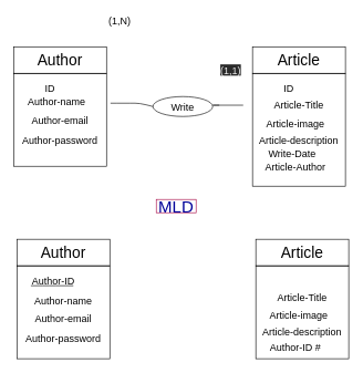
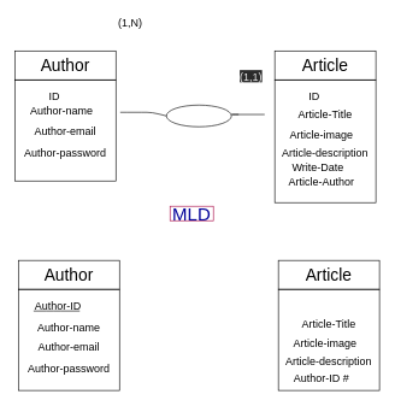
  <mxCell id="0" />
  <mxCell id="1" parent="0" />
  <mxCell id="2" value="" style="rounded=0;whiteSpace=wrap;html=1;fillColor=none;" parent="1" vertex="1"><mxGeometry x="20" y="110" width="140" height="140" as="geometry" /></mxCell>
  <mxCell id="3" value="" style="rounded=0;whiteSpace=wrap;html=1;fillColor=none;" parent="1" vertex="1"><mxGeometry x="20" y="70" width="140" height="40" as="geometry" /></mxCell>
  <mxCell id="4" value="Author" style="text;html=1;strokeColor=none;fillColor=none;align=center;verticalAlign=middle;whiteSpace=wrap;rounded=0;strokeWidth=9;fontSize=23;" parent="1" vertex="1"><mxGeometry x="45" y="80" width="90" height="20" as="geometry" /></mxCell>
  <mxCell id="5" value="&lt;font style=&quot;font-size: 15px&quot;&gt;ID&lt;/font&gt;" style="text;html=1;strokeColor=none;fillColor=none;align=center;verticalAlign=middle;whiteSpace=wrap;rounded=0;fontSize=23;" parent="1" vertex="1"><mxGeometry x="30" y="120" width="90" height="20" as="geometry" /></mxCell>
  <mxCell id="6" value="&lt;font style=&quot;font-size: 15px&quot;&gt;Author-name&lt;/font&gt;" style="text;html=1;strokeColor=none;fillColor=none;align=center;verticalAlign=middle;whiteSpace=wrap;rounded=0;fontSize=23;" parent="1" vertex="1"><mxGeometry x="35" y="140" width="100" height="20" as="geometry" /></mxCell>
  <mxCell id="7" value="Author-email" style="text;html=1;strokeColor=none;fillColor=none;align=center;verticalAlign=middle;whiteSpace=wrap;rounded=0;fontSize=15;" parent="1" vertex="1"><mxGeometry x="20" y="170" width="140" height="20" as="geometry" /></mxCell>
  <mxCell id="8" value="Author-password" style="text;html=1;strokeColor=none;fillColor=none;align=center;verticalAlign=middle;whiteSpace=wrap;rounded=0;fontSize=15;" parent="1" vertex="1"><mxGeometry x="25" y="200" width="130" height="20" as="geometry" /></mxCell>
  <mxCell id="9" value="" style="rounded=0;whiteSpace=wrap;html=1;fillColor=none;" parent="1" vertex="1"><mxGeometry x="380" y="110" width="140" height="170" as="geometry" /></mxCell>
  <mxCell id="10" value="" style="rounded=0;whiteSpace=wrap;html=1;fillColor=none;" parent="1" vertex="1"><mxGeometry x="380" y="70" width="140" height="40" as="geometry" /></mxCell>
  <mxCell id="11" value="Article" style="text;html=1;strokeColor=none;fillColor=none;align=center;verticalAlign=middle;whiteSpace=wrap;rounded=0;strokeWidth=9;fontSize=23;" parent="1" vertex="1"><mxGeometry x="405" y="80" width="90" height="20" as="geometry" /></mxCell>
  <mxCell id="12" value="&lt;font style=&quot;font-size: 15px&quot;&gt;ID&lt;/font&gt;" style="text;html=1;strokeColor=none;fillColor=none;align=center;verticalAlign=middle;whiteSpace=wrap;rounded=0;fontSize=23;" parent="1" vertex="1"><mxGeometry x="390" y="120" width="90" height="20" as="geometry" /></mxCell>
  <mxCell id="13" value="&lt;font style=&quot;font-size: 15px&quot;&gt;Article-Title&lt;/font&gt;" style="text;html=1;strokeColor=none;fillColor=none;align=center;verticalAlign=middle;whiteSpace=wrap;rounded=0;fontSize=23;" parent="1" vertex="1"><mxGeometry x="400" y="145" width="100" height="20" as="geometry" /></mxCell>
  <mxCell id="14" value="Article-image" style="text;html=1;strokeColor=none;fillColor=none;align=center;verticalAlign=middle;whiteSpace=wrap;rounded=0;fontSize=15;" parent="1" vertex="1"><mxGeometry x="375" y="175" width="140" height="20" as="geometry" /></mxCell>
  <mxCell id="15" value="Article-description" style="text;html=1;strokeColor=none;fillColor=none;align=center;verticalAlign=middle;whiteSpace=wrap;rounded=0;fontSize=15;" parent="1" vertex="1"><mxGeometry x="385" y="200" width="130" height="20" as="geometry" /></mxCell>
  <mxCell id="16" value="" style="ellipse;whiteSpace=wrap;html=1;strokeWidth=1;fillColor=none;fontSize=15;" parent="1" vertex="1"><mxGeometry x="230" y="145" width="90" height="30" as="geometry" /></mxCell>
- <mxCell id="17" value="Write" style="text;html=1;strokeColor=none;fillColor=none;align=center;verticalAlign=middle;whiteSpace=wrap;rounded=0;fontSize=15;" parent="1" vertex="1"><mxGeometry x="255" y="150" width="40" height="20" as="geometry" /></mxCell>
  <mxCell id="18" value="(1,N)" style="text;html=1;strokeColor=none;fillColor=none;align=center;verticalAlign=middle;whiteSpace=wrap;rounded=0;fontSize=15;" parent="1" vertex="1"><mxGeometry x="160" y="20" width="40" height="20" as="geometry" /></mxCell>
  <mxCell id="19" value="&lt;span style=&quot;color: rgb(240 , 240 , 240) ; font-family: &amp;#34;helvetica&amp;#34; ; font-size: 15px ; font-style: normal ; font-weight: 400 ; letter-spacing: normal ; text-align: center ; text-indent: 0px ; text-transform: none ; word-spacing: 0px ; background-color: rgb(42 , 42 , 42) ; display: inline ; float: none&quot;&gt;(1,1)&lt;/span&gt;" style="text;whiteSpace=wrap;html=1;fontSize=15;" parent="1" vertex="1"><mxGeometry x="330" y="90" width="60" height="30" as="geometry" /></mxCell>
  <mxCell id="20" value="" style="endArrow=none;html=1;fontSize=15;exitX=1;exitY=0;exitDx=0;exitDy=0;entryX=0;entryY=0.5;entryDx=0;entryDy=0;" parent="1" target="16" edge="1"><mxGeometry width="50" height="50" relative="1" as="geometry"><mxPoint x="166" y="155" as="sourcePoint" /><mxPoint x="236" y="155" as="targetPoint" /><Array as="points"><mxPoint x="186" y="155" /><mxPoint x="210" y="155" /></Array></mxGeometry></mxCell>
  <mxCell id="21" value="" style="endArrow=none;html=1;fontSize=15;" parent="1" edge="1"><mxGeometry width="50" height="50" relative="1" as="geometry"><mxPoint x="330" y="158" as="sourcePoint" /><mxPoint x="366" y="158" as="targetPoint" /><Array as="points"><mxPoint x="316" y="158" /></Array></mxGeometry></mxCell>
  <mxCell id="22" value="" style="rounded=0;whiteSpace=wrap;html=1;fillColor=none;" parent="1" vertex="1"><mxGeometry x="25" y="400" width="140" height="140" as="geometry" /></mxCell>
  <mxCell id="23" value="" style="rounded=0;whiteSpace=wrap;html=1;fillColor=none;" parent="1" vertex="1"><mxGeometry x="25" y="360" width="140" height="40" as="geometry" /></mxCell>
  <mxCell id="24" value="Author" style="text;html=1;strokeColor=none;fillColor=none;align=center;verticalAlign=middle;whiteSpace=wrap;rounded=0;strokeWidth=9;fontSize=23;" parent="1" vertex="1"><mxGeometry x="50" y="370" width="90" height="20" as="geometry" /></mxCell>
  <mxCell id="25" value="&lt;font style=&quot;font-size: 15px&quot;&gt;Author-ID&lt;/font&gt;" style="text;html=1;strokeColor=none;fillColor=none;align=center;verticalAlign=middle;whiteSpace=wrap;rounded=0;fontSize=23;" parent="1" vertex="1"><mxGeometry x="35" y="410" width="90" height="20" as="geometry" /></mxCell>
  <mxCell id="26" value="&lt;font style=&quot;font-size: 15px&quot;&gt;Author-name&lt;/font&gt;" style="text;html=1;strokeColor=none;fillColor=none;align=center;verticalAlign=middle;whiteSpace=wrap;rounded=0;fontSize=23;" parent="1" vertex="1"><mxGeometry x="45" y="440" width="100" height="20" as="geometry" /></mxCell>
  <mxCell id="27" value="Author-email" style="text;html=1;strokeColor=none;fillColor=none;align=center;verticalAlign=middle;whiteSpace=wrap;rounded=0;fontSize=15;" parent="1" vertex="1"><mxGeometry x="25" y="470" width="140" height="20" as="geometry" /></mxCell>
  <mxCell id="28" value="Author-password" style="text;html=1;strokeColor=none;fillColor=none;align=center;verticalAlign=middle;whiteSpace=wrap;rounded=0;fontSize=15;" parent="1" vertex="1"><mxGeometry x="30" y="500" width="130" height="20" as="geometry" /></mxCell>
  <mxCell id="29" value="" style="rounded=0;whiteSpace=wrap;html=1;fillColor=none;" parent="1" vertex="1"><mxGeometry x="385" y="400" width="140" height="140" as="geometry" /></mxCell>
  <mxCell id="30" value="" style="rounded=0;whiteSpace=wrap;html=1;fillColor=none;" parent="1" vertex="1"><mxGeometry x="385" y="360" width="140" height="40" as="geometry" /></mxCell>
  <mxCell id="31" value="Article" style="text;html=1;strokeColor=none;fillColor=none;align=center;verticalAlign=middle;whiteSpace=wrap;rounded=0;strokeWidth=9;fontSize=23;" parent="1" vertex="1"><mxGeometry x="410" y="370" width="90" height="20" as="geometry" /></mxCell>
  <mxCell id="32" value="&lt;font style=&quot;font-size: 15px&quot;&gt;Article-Title&lt;/font&gt;" style="text;html=1;strokeColor=none;fillColor=none;align=center;verticalAlign=middle;whiteSpace=wrap;rounded=0;fontSize=23;" parent="1" vertex="1"><mxGeometry x="405" y="435" width="100" height="20" as="geometry" /></mxCell>
  <mxCell id="33" value="Article-image" style="text;html=1;strokeColor=none;fillColor=none;align=center;verticalAlign=middle;whiteSpace=wrap;rounded=0;fontSize=15;" parent="1" vertex="1"><mxGeometry x="380" y="465" width="140" height="20" as="geometry" /></mxCell>
  <mxCell id="34" value="Article-description" style="text;html=1;strokeColor=none;fillColor=none;align=center;verticalAlign=middle;whiteSpace=wrap;rounded=0;fontSize=15;" parent="1" vertex="1"><mxGeometry x="390" y="490" width="130" height="20" as="geometry" /></mxCell>
  <mxCell id="35" value="" style="endArrow=none;html=1;fontSize=15;" parent="1" edge="1"><mxGeometry width="50" height="50" relative="1" as="geometry"><mxPoint x="46" y="430" as="sourcePoint" /><mxPoint x="110" y="430" as="targetPoint" /><Array as="points"><mxPoint x="74" y="430" /></Array></mxGeometry></mxCell>
  <mxCell id="36" value="&lt;font style=&quot;font-size: 15px&quot;&gt;Author-ID #&lt;/font&gt;" style="text;html=1;strokeColor=none;fillColor=none;align=center;verticalAlign=middle;whiteSpace=wrap;rounded=0;fontSize=23;" parent="1" vertex="1"><mxGeometry x="400" y="510" width="90" height="20" as="geometry" /></mxCell>
- <mxCell id="37" value="&lt;font style=&quot;font-size: 25px&quot; color=&quot;#000099&quot;&gt;MLD&lt;/font&gt;" style="text;html=1;strokeColor=#A50040;align=center;verticalAlign=middle;whiteSpace=wrap;rounded=0;fontColor=#ffffff;fillColor=#FFFFFF;" parent="1" vertex="1"><mxGeometry x="235" y="300" width="60" height="20" as="geometry" /></mxCell>
+ <mxCell id="37" value="&lt;font style=&quot;font-size: 25px&quot; color=&quot;#000099&quot;&gt;MLD&lt;/font&gt;" style="text;html=1;strokeColor=#A50040;align=center;verticalAlign=middle;whiteSpace=wrap;rounded=0;fontColor=#ffffff;fillColor=#FFFFFF;" parent="1" vertex="1"><mxGeometry x="235" y="285" width="60" height="20" as="geometry" /></mxCell>
  <mxCell id="38" value="Write-Date" style="text;html=1;strokeColor=none;fillColor=none;align=center;verticalAlign=middle;whiteSpace=wrap;rounded=0;fontSize=15;" parent="1" vertex="1"><mxGeometry x="390" y="220" width="100" height="20" as="geometry" /></mxCell>
  <mxCell id="39" value="Article-Author" style="text;html=1;strokeColor=none;fillColor=none;align=center;verticalAlign=middle;whiteSpace=wrap;rounded=0;fontSize=15;" vertex="1" parent="1"><mxGeometry x="380" y="240" width="130" height="20" as="geometry" /></mxCell>
